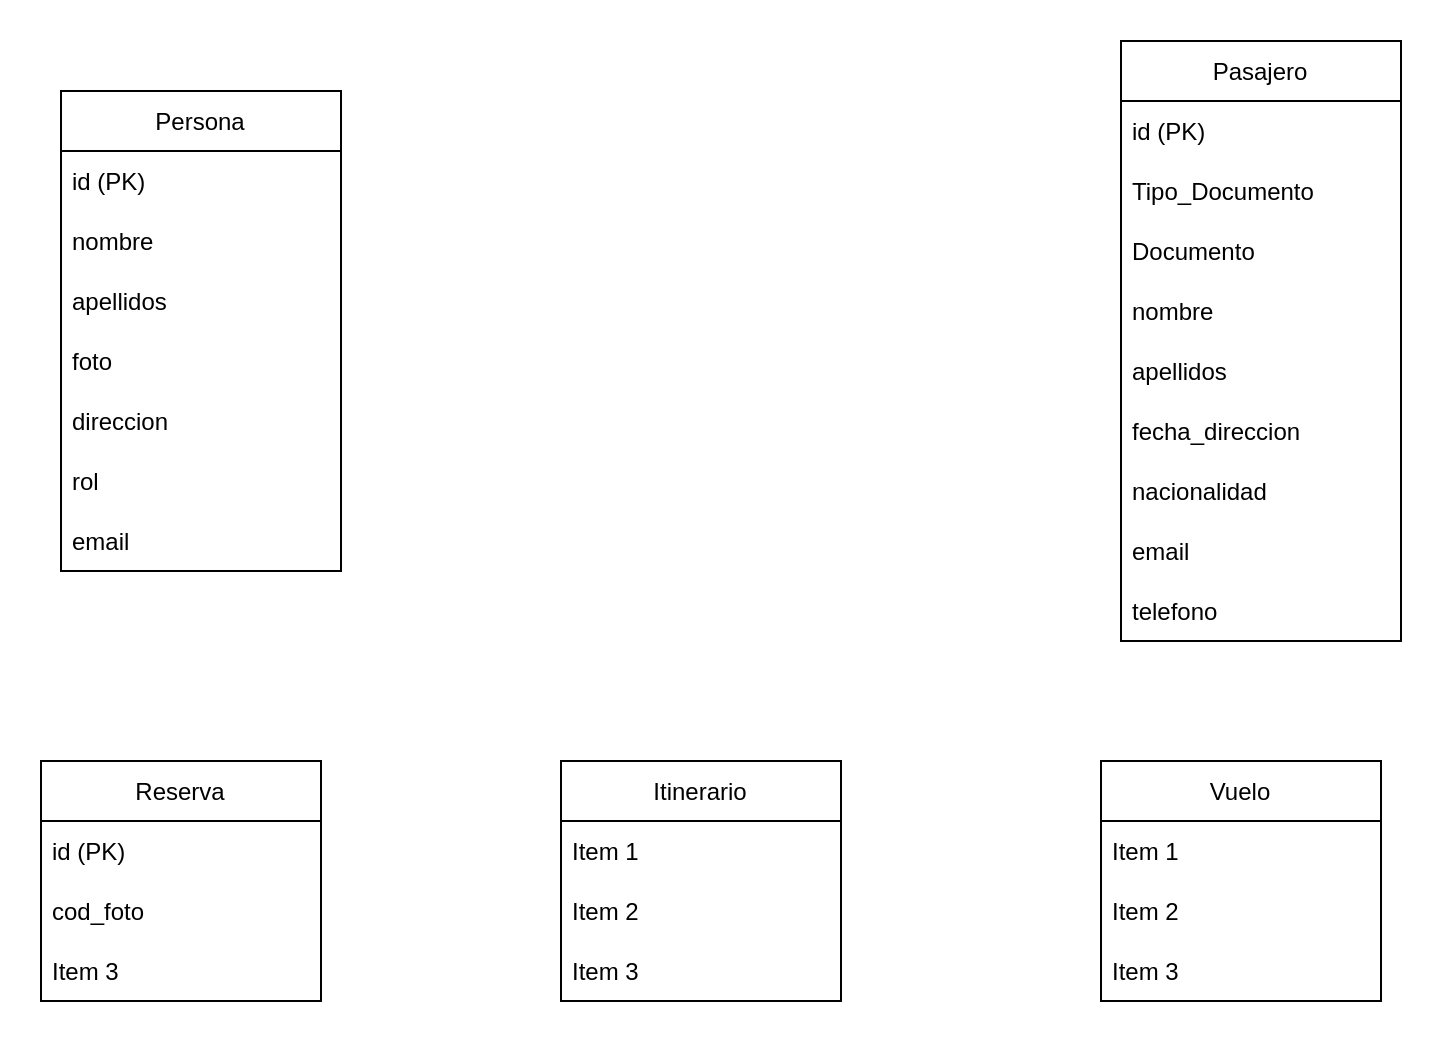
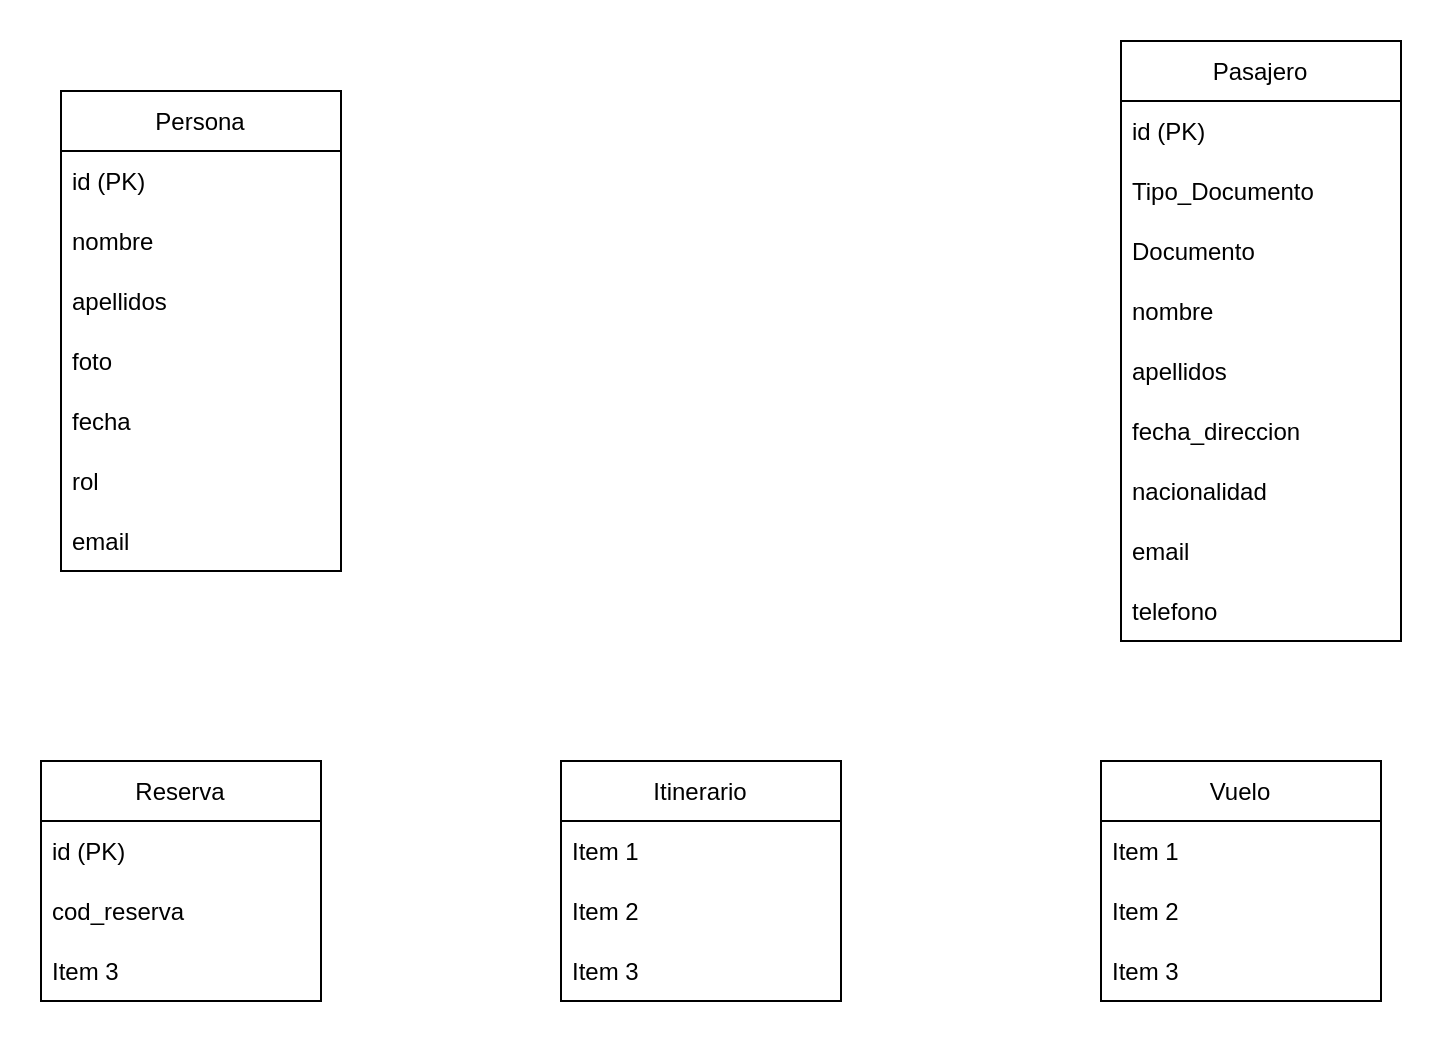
  <mxCell id="0" />
  <mxCell id="1" parent="0" />
  <mxCell id="2" value="Persona" style="swimlane;fontStyle=0;childLayout=stackLayout;horizontal=1;startSize=30;horizontalStack=0;resizeParent=1;resizeParentMax=0;resizeLast=0;collapsible=1;marginBottom=0;" parent="1" vertex="1"><mxGeometry x="30" y="45" width="140" height="240" as="geometry"><mxRectangle x="80" y="100" width="70" height="30" as="alternateBounds" /></mxGeometry></mxCell>
  <mxCell id="3" value="id (PK)" style="text;strokeColor=none;fillColor=none;align=left;verticalAlign=middle;spacingLeft=4;spacingRight=4;overflow=hidden;points=[[0,0.5],[1,0.5]];portConstraint=eastwest;rotatable=0;" parent="2" vertex="1"><mxGeometry y="30" width="140" height="30" as="geometry" /></mxCell>
  <mxCell id="4" value="nombre" style="text;strokeColor=none;fillColor=none;align=left;verticalAlign=middle;spacingLeft=4;spacingRight=4;overflow=hidden;points=[[0,0.5],[1,0.5]];portConstraint=eastwest;rotatable=0;" parent="2" vertex="1"><mxGeometry y="60" width="140" height="30" as="geometry" /></mxCell>
  <mxCell id="5" value="apellidos" style="text;strokeColor=none;fillColor=none;align=left;verticalAlign=middle;spacingLeft=4;spacingRight=4;overflow=hidden;points=[[0,0.5],[1,0.5]];portConstraint=eastwest;rotatable=0;" parent="2" vertex="1"><mxGeometry y="90" width="140" height="30" as="geometry" /></mxCell>
  <mxCell id="6" value="foto" style="text;strokeColor=none;fillColor=none;align=left;verticalAlign=middle;spacingLeft=4;spacingRight=4;overflow=hidden;points=[[0,0.5],[1,0.5]];portConstraint=eastwest;rotatable=0;" vertex="1" parent="2"><mxGeometry y="120" width="140" height="30" as="geometry" /></mxCell>
- <mxCell id="7" value="direccion" style="text;strokeColor=none;fillColor=none;align=left;verticalAlign=middle;spacingLeft=4;spacingRight=4;overflow=hidden;points=[[0,0.5],[1,0.5]];portConstraint=eastwest;rotatable=0;" vertex="1" parent="2"><mxGeometry y="150" width="140" height="30" as="geometry" /></mxCell>
+ <mxCell id="7" value="fecha" style="text;strokeColor=none;fillColor=none;align=left;verticalAlign=middle;spacingLeft=4;spacingRight=4;overflow=hidden;points=[[0,0.5],[1,0.5]];portConstraint=eastwest;rotatable=0;" vertex="1" parent="2"><mxGeometry y="150" width="140" height="30" as="geometry" /></mxCell>
  <mxCell id="8" value="rol" style="text;strokeColor=none;fillColor=none;align=left;verticalAlign=middle;spacingLeft=4;spacingRight=4;overflow=hidden;points=[[0,0.5],[1,0.5]];portConstraint=eastwest;rotatable=0;" vertex="1" parent="2"><mxGeometry y="180" width="140" height="30" as="geometry" /></mxCell>
  <mxCell id="9" value="email" style="text;strokeColor=none;fillColor=none;align=left;verticalAlign=middle;spacingLeft=4;spacingRight=4;overflow=hidden;points=[[0,0.5],[1,0.5]];portConstraint=eastwest;rotatable=0;" vertex="1" parent="2"><mxGeometry y="210" width="140" height="30" as="geometry" /></mxCell>
  <mxCell id="10" value="Pasajero" style="swimlane;fontStyle=0;childLayout=stackLayout;horizontal=1;startSize=30;horizontalStack=0;resizeParent=1;resizeParentMax=0;resizeLast=0;collapsible=1;marginBottom=0;" parent="1" vertex="1"><mxGeometry x="560" y="20" width="140" height="300" as="geometry" /></mxCell>
  <mxCell id="11" value="id (PK)" style="text;strokeColor=none;fillColor=none;align=left;verticalAlign=middle;spacingLeft=4;spacingRight=4;overflow=hidden;points=[[0,0.5],[1,0.5]];portConstraint=eastwest;rotatable=0;" parent="10" vertex="1"><mxGeometry y="30" width="140" height="30" as="geometry" /></mxCell>
  <mxCell id="12" value="Tipo_Documento" style="text;strokeColor=none;fillColor=none;align=left;verticalAlign=middle;spacingLeft=4;spacingRight=4;overflow=hidden;points=[[0,0.5],[1,0.5]];portConstraint=eastwest;rotatable=0;" parent="10" vertex="1"><mxGeometry y="60" width="140" height="30" as="geometry" /></mxCell>
  <mxCell id="13" value="Documento" style="text;strokeColor=none;fillColor=none;align=left;verticalAlign=middle;spacingLeft=4;spacingRight=4;overflow=hidden;points=[[0,0.5],[1,0.5]];portConstraint=eastwest;rotatable=0;" vertex="1" parent="10"><mxGeometry y="90" width="140" height="30" as="geometry" /></mxCell>
  <mxCell id="14" value="nombre" style="text;strokeColor=none;fillColor=none;align=left;verticalAlign=middle;spacingLeft=4;spacingRight=4;overflow=hidden;points=[[0,0.5],[1,0.5]];portConstraint=eastwest;rotatable=0;" parent="10" vertex="1"><mxGeometry y="120" width="140" height="30" as="geometry" /></mxCell>
  <mxCell id="15" value="apellidos" style="text;strokeColor=none;fillColor=none;align=left;verticalAlign=middle;spacingLeft=4;spacingRight=4;overflow=hidden;points=[[0,0.5],[1,0.5]];portConstraint=eastwest;rotatable=0;" vertex="1" parent="10"><mxGeometry y="150" width="140" height="30" as="geometry" /></mxCell>
  <mxCell id="16" value="fecha_direccion" style="text;strokeColor=none;fillColor=none;align=left;verticalAlign=middle;spacingLeft=4;spacingRight=4;overflow=hidden;points=[[0,0.5],[1,0.5]];portConstraint=eastwest;rotatable=0;" vertex="1" parent="10"><mxGeometry y="180" width="140" height="30" as="geometry" /></mxCell>
  <mxCell id="17" value="nacionalidad" style="text;strokeColor=none;fillColor=none;align=left;verticalAlign=middle;spacingLeft=4;spacingRight=4;overflow=hidden;points=[[0,0.5],[1,0.5]];portConstraint=eastwest;rotatable=0;" vertex="1" parent="10"><mxGeometry y="210" width="140" height="30" as="geometry" /></mxCell>
  <mxCell id="18" value="email" style="text;strokeColor=none;fillColor=none;align=left;verticalAlign=middle;spacingLeft=4;spacingRight=4;overflow=hidden;points=[[0,0.5],[1,0.5]];portConstraint=eastwest;rotatable=0;" vertex="1" parent="10"><mxGeometry y="240" width="140" height="30" as="geometry" /></mxCell>
  <mxCell id="19" value="telefono" style="text;strokeColor=none;fillColor=none;align=left;verticalAlign=middle;spacingLeft=4;spacingRight=4;overflow=hidden;points=[[0,0.5],[1,0.5]];portConstraint=eastwest;rotatable=0;" vertex="1" parent="10"><mxGeometry y="270" width="140" height="30" as="geometry" /></mxCell>
  <mxCell id="20" value="Reserva" style="swimlane;fontStyle=0;childLayout=stackLayout;horizontal=1;startSize=30;horizontalStack=0;resizeParent=1;resizeParentMax=0;resizeLast=0;collapsible=1;marginBottom=0;" parent="1" vertex="1"><mxGeometry x="20" y="380" width="140" height="120" as="geometry" /></mxCell>
  <mxCell id="21" value="id (PK)" style="text;strokeColor=none;fillColor=none;align=left;verticalAlign=middle;spacingLeft=4;spacingRight=4;overflow=hidden;points=[[0,0.5],[1,0.5]];portConstraint=eastwest;rotatable=0;" parent="20" vertex="1"><mxGeometry y="30" width="140" height="30" as="geometry" /></mxCell>
- <mxCell id="22" value="cod_foto" style="text;strokeColor=none;fillColor=none;align=left;verticalAlign=middle;spacingLeft=4;spacingRight=4;overflow=hidden;points=[[0,0.5],[1,0.5]];portConstraint=eastwest;rotatable=0;" parent="20" vertex="1"><mxGeometry y="60" width="140" height="30" as="geometry" /></mxCell>
+ <mxCell id="22" value="cod_reserva" style="text;strokeColor=none;fillColor=none;align=left;verticalAlign=middle;spacingLeft=4;spacingRight=4;overflow=hidden;points=[[0,0.5],[1,0.5]];portConstraint=eastwest;rotatable=0;" parent="20" vertex="1"><mxGeometry y="60" width="140" height="30" as="geometry" /></mxCell>
  <mxCell id="23" value="Item 3" style="text;strokeColor=none;fillColor=none;align=left;verticalAlign=middle;spacingLeft=4;spacingRight=4;overflow=hidden;points=[[0,0.5],[1,0.5]];portConstraint=eastwest;rotatable=0;" parent="20" vertex="1"><mxGeometry y="90" width="140" height="30" as="geometry" /></mxCell>
  <mxCell id="24" value="Vuelo" style="swimlane;fontStyle=0;childLayout=stackLayout;horizontal=1;startSize=30;horizontalStack=0;resizeParent=1;resizeParentMax=0;resizeLast=0;collapsible=1;marginBottom=0;" parent="1" vertex="1"><mxGeometry x="550" y="380" width="140" height="120" as="geometry" /></mxCell>
  <mxCell id="25" value="Item 1" style="text;strokeColor=none;fillColor=none;align=left;verticalAlign=middle;spacingLeft=4;spacingRight=4;overflow=hidden;points=[[0,0.5],[1,0.5]];portConstraint=eastwest;rotatable=0;" parent="24" vertex="1"><mxGeometry y="30" width="140" height="30" as="geometry" /></mxCell>
  <mxCell id="26" value="Item 2" style="text;strokeColor=none;fillColor=none;align=left;verticalAlign=middle;spacingLeft=4;spacingRight=4;overflow=hidden;points=[[0,0.5],[1,0.5]];portConstraint=eastwest;rotatable=0;" parent="24" vertex="1"><mxGeometry y="60" width="140" height="30" as="geometry" /></mxCell>
  <mxCell id="27" value="Item 3" style="text;strokeColor=none;fillColor=none;align=left;verticalAlign=middle;spacingLeft=4;spacingRight=4;overflow=hidden;points=[[0,0.5],[1,0.5]];portConstraint=eastwest;rotatable=0;" parent="24" vertex="1"><mxGeometry y="90" width="140" height="30" as="geometry" /></mxCell>
  <mxCell id="28" value="Itinerario" style="swimlane;fontStyle=0;childLayout=stackLayout;horizontal=1;startSize=30;horizontalStack=0;resizeParent=1;resizeParentMax=0;resizeLast=0;collapsible=1;marginBottom=0;" vertex="1" parent="1"><mxGeometry x="280" y="380" width="140" height="120" as="geometry" /></mxCell>
  <mxCell id="29" value="Item 1" style="text;strokeColor=none;fillColor=none;align=left;verticalAlign=middle;spacingLeft=4;spacingRight=4;overflow=hidden;points=[[0,0.5],[1,0.5]];portConstraint=eastwest;rotatable=0;" vertex="1" parent="28"><mxGeometry y="30" width="140" height="30" as="geometry" /></mxCell>
  <mxCell id="30" value="Item 2" style="text;strokeColor=none;fillColor=none;align=left;verticalAlign=middle;spacingLeft=4;spacingRight=4;overflow=hidden;points=[[0,0.5],[1,0.5]];portConstraint=eastwest;rotatable=0;" vertex="1" parent="28"><mxGeometry y="60" width="140" height="30" as="geometry" /></mxCell>
  <mxCell id="31" value="Item 3" style="text;strokeColor=none;fillColor=none;align=left;verticalAlign=middle;spacingLeft=4;spacingRight=4;overflow=hidden;points=[[0,0.5],[1,0.5]];portConstraint=eastwest;rotatable=0;" vertex="1" parent="28"><mxGeometry y="90" width="140" height="30" as="geometry" /></mxCell>
